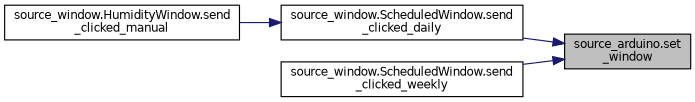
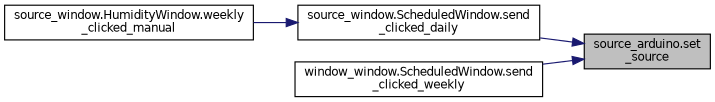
  digraph {
    rankdir=RL
    node [color=black fillcolor=white fontname=Helvetica fontsize=10 shape=record style=filled]
    edge [color=midnightblue dir=back fontname=Helvetica fontsize=10 labelfontname=Helvetica labelfontsize=10 style=solid]
-   n1 [fillcolor=grey75 fontcolor=black height=0.2 label="source_arduino.set\l_window" width=0.4]
+   n1 [fillcolor=grey75 fontcolor=black height=0.2 label="source_arduino.set\l_source" width=0.4]
    n2 [height=0.2 label="source_window.ScheduledWindow.send\l_clicked_daily" width=0.4]
-   n3 [height=0.2 label="source_window.ScheduledWindow.send\l_clicked_weekly" width=0.4]
-   n4 [height=0.2 label="source_window.HumidityWindow.send\l_clicked_manual" width=0.4]
+   n3 [height=0.2 label="window_window.ScheduledWindow.send\l_clicked_weekly" width=0.4]
+   n4 [height=0.2 label="source_window.HumidityWindow.weekly\l_clicked_manual" width=0.4]
    n1 -> n2
    n1 -> n3
    n2 -> n4
  }
